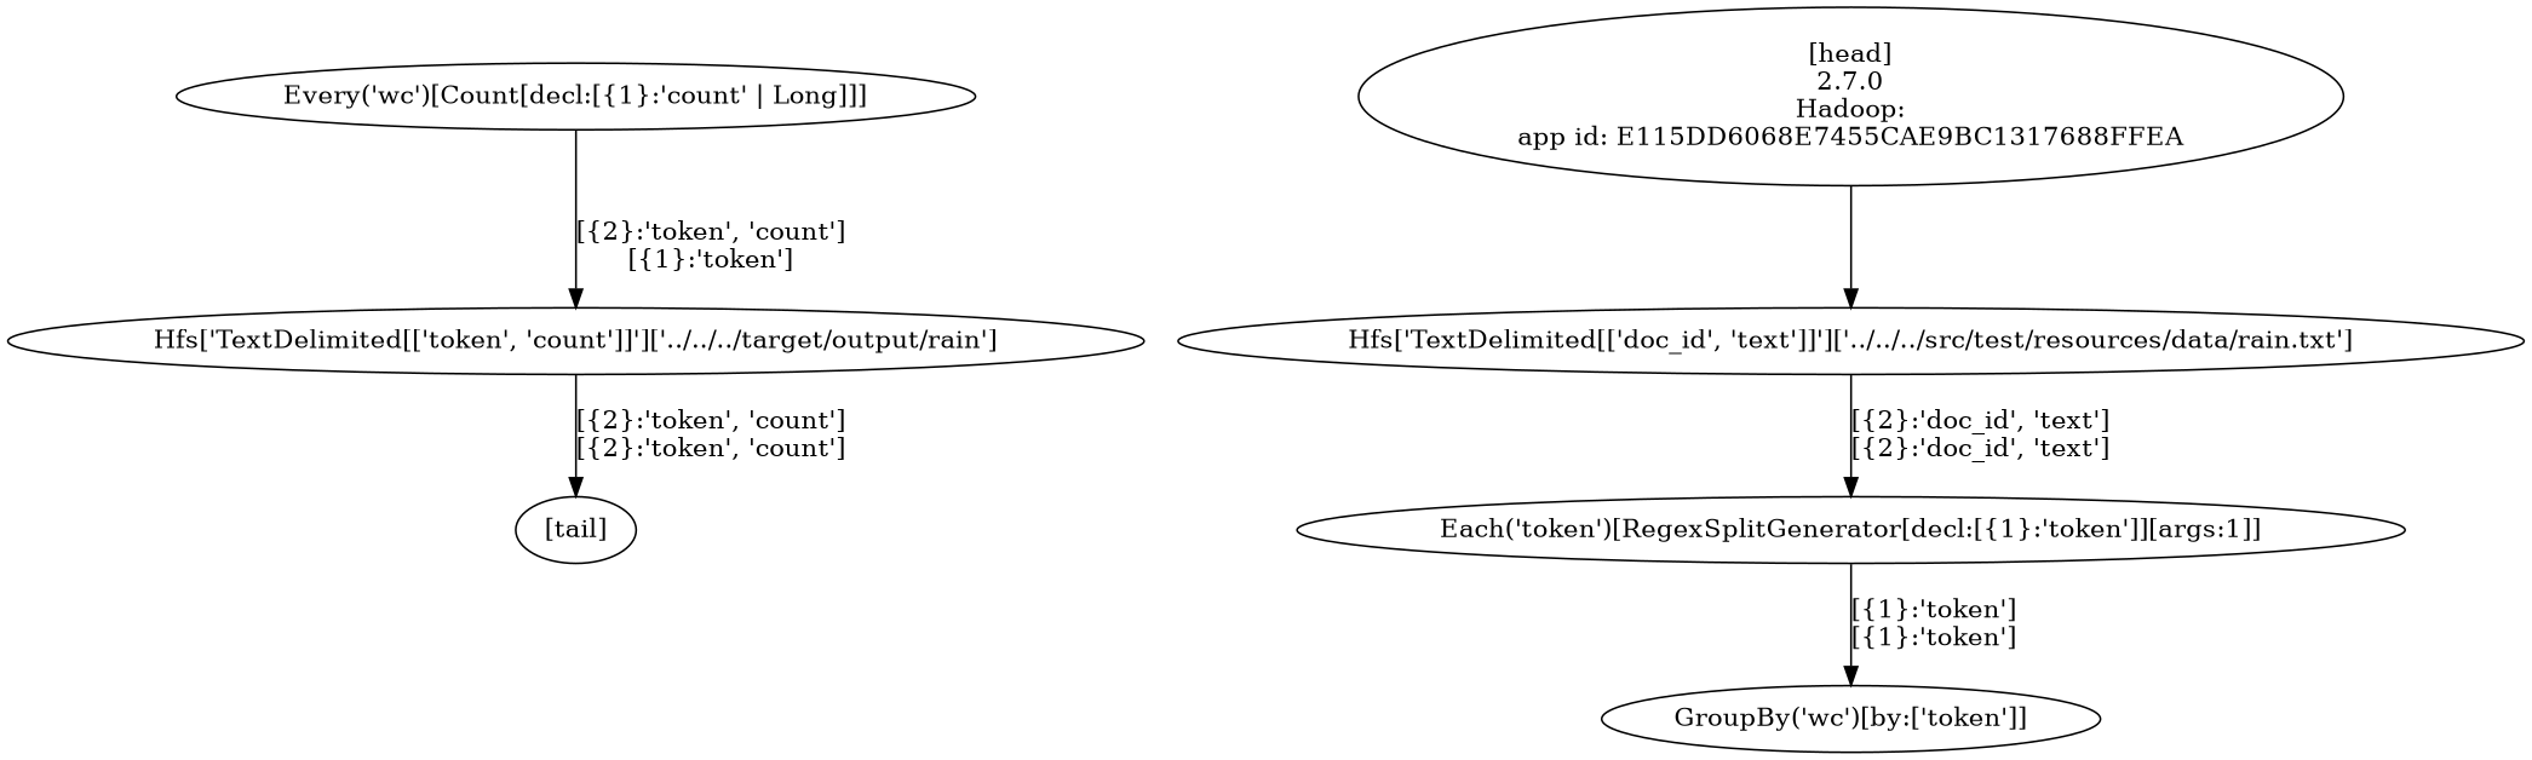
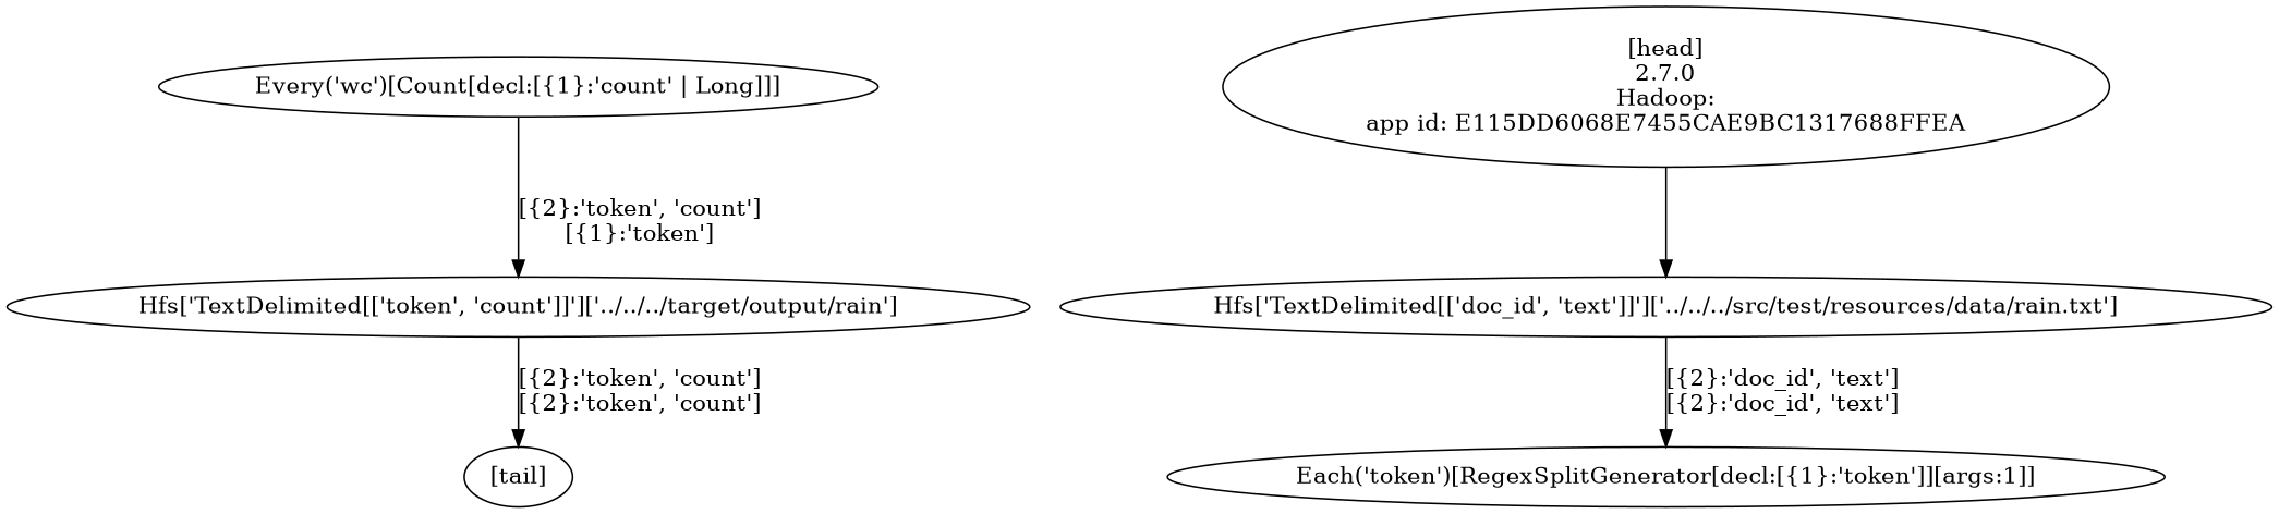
  digraph {
    n1 [label="Every('wc')[Count[decl:[{1}:'count' | Long]]]"]
    n2 [label="Hfs['TextDelimited[['token', 'count']]']['../../../target/output/rain']"]
    n3 [label="[tail]"]
-   n4 [label="GroupBy('wc')[by:['token']]"]
    n5 [label="Each('token')[RegexSplitGenerator[decl:[{1}:'token']][args:1]]"]
    n6 [label="Hfs['TextDelimited[['doc_id', 'text']]']['../../../src/test/resources/data/rain.txt']"]
    n7 [label="[head]\n2.7.0\nHadoop:\napp id: E115DD6068E7455CAE9BC1317688FFEA"]
    n1 -> n2 [label="[{2}:'token', 'count']\n[{1}:'token']"]
    n2 -> n3 [label="[{2}:'token', 'count']\n[{2}:'token', 'count']"]
-   n5 -> n4 [label="[{1}:'token']\n[{1}:'token']"]
    n6 -> n5 [label="[{2}:'doc_id', 'text']\n[{2}:'doc_id', 'text']"]
    n7 -> n6
  }
